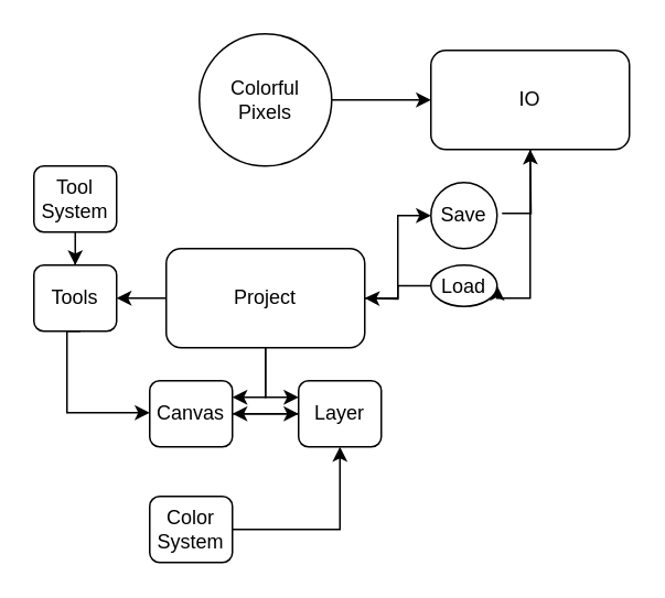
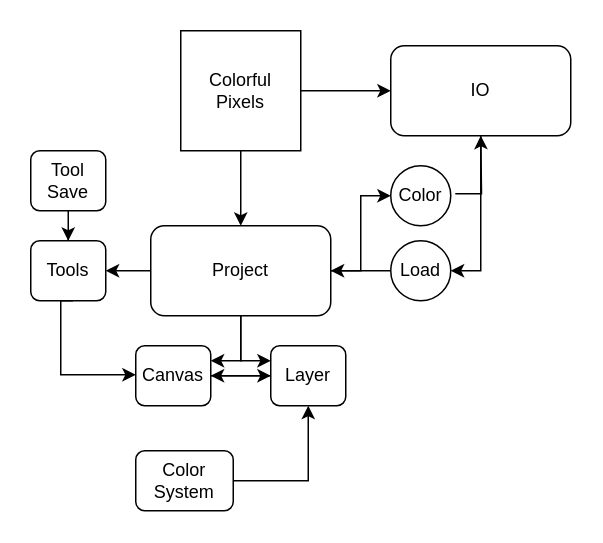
  <mxCell id="0" />
  <mxCell id="1" parent="0" />
+ <mxCell id="2" style="edgeStyle=orthogonalEdgeStyle;rounded=0;orthogonalLoop=1;jettySize=auto;html=1;entryX=0.5;entryY=0;entryDx=0;entryDy=0;" edge="1" parent="1" source="4" target="8"><mxGeometry relative="1" as="geometry" /></mxCell>
  <mxCell id="3" style="edgeStyle=orthogonalEdgeStyle;rounded=0;orthogonalLoop=1;jettySize=auto;html=1;entryX=0;entryY=0.5;entryDx=0;entryDy=0;" edge="1" parent="1" source="4" target="10"><mxGeometry relative="1" as="geometry" /></mxCell>
- <mxCell id="4" value="Colorful&lt;div&gt;Pixels&lt;/div&gt;" style="ellipse;whiteSpace=wrap;html=1;aspect=fixed;" vertex="1" parent="1"><mxGeometry x="120" y="20" width="80" height="80" as="geometry" /></mxCell>
+ <mxCell id="4" value="Colorful&lt;div&gt;Pixels&lt;/div&gt;" style="whiteSpace=wrap;html=1;aspect=fixed;" vertex="1" parent="1"><mxGeometry x="120" y="20" width="80" height="80" as="geometry" /></mxCell>
  <mxCell id="5" style="edgeStyle=orthogonalEdgeStyle;rounded=0;orthogonalLoop=1;jettySize=auto;html=1;entryX=0;entryY=0.5;entryDx=0;entryDy=0;" edge="1" parent="1" source="8" target="12"><mxGeometry relative="1" as="geometry"><Array as="points"><mxPoint x="240" y="180" /><mxPoint x="240" y="130" /></Array></mxGeometry></mxCell>
  <mxCell id="6" style="edgeStyle=orthogonalEdgeStyle;rounded=0;orthogonalLoop=1;jettySize=auto;html=1;entryX=0;entryY=0.25;entryDx=0;entryDy=0;" edge="1" parent="1" source="8" target="18"><mxGeometry relative="1" as="geometry"><mxPoint x="160" y="240" as="targetPoint" /><Array as="points"><mxPoint x="160" y="240" /></Array></mxGeometry></mxCell>
  <mxCell id="7" style="edgeStyle=orthogonalEdgeStyle;rounded=0;orthogonalLoop=1;jettySize=auto;html=1;entryX=1;entryY=0.25;entryDx=0;entryDy=0;" edge="1" parent="1" source="8" target="16"><mxGeometry relative="1" as="geometry"><Array as="points"><mxPoint x="160" y="240" /></Array></mxGeometry></mxCell>
  <mxCell id="8" value="Project" style="rounded=1;whiteSpace=wrap;html=1;" vertex="1" parent="1"><mxGeometry x="100" y="150" width="120" height="60" as="geometry" /></mxCell>
  <mxCell id="9" style="edgeStyle=orthogonalEdgeStyle;rounded=0;orthogonalLoop=1;jettySize=auto;html=1;entryX=1;entryY=0.5;entryDx=0;entryDy=0;" edge="1" parent="1" target="14"><mxGeometry relative="1" as="geometry"><mxPoint x="320" y="90" as="sourcePoint" /><mxPoint x="310" y="180" as="targetPoint" /><Array as="points"><mxPoint x="320" y="180" /></Array></mxGeometry></mxCell>
  <mxCell id="10" value="IO" style="rounded=1;whiteSpace=wrap;html=1;" vertex="1" parent="1"><mxGeometry x="260" y="30" width="120" height="60" as="geometry" /></mxCell>
  <mxCell id="11" style="edgeStyle=orthogonalEdgeStyle;rounded=0;orthogonalLoop=1;jettySize=auto;html=1;exitX=1.075;exitY=0.465;exitDx=0;exitDy=0;exitPerimeter=0;" edge="1" parent="1" source="12"><mxGeometry relative="1" as="geometry"><mxPoint x="320" y="90" as="targetPoint" /><mxPoint x="300" y="130" as="sourcePoint" /></mxGeometry></mxCell>
- <mxCell id="12" value="Save" style="ellipse;whiteSpace=wrap;html=1;aspect=fixed;" vertex="1" parent="1"><mxGeometry x="260" y="110" width="40" height="40" as="geometry" /></mxCell>
+ <mxCell id="12" value="Color" style="ellipse;whiteSpace=wrap;html=1;aspect=fixed;" vertex="1" parent="1"><mxGeometry x="260" y="110" width="40" height="40" as="geometry" /></mxCell>
  <mxCell id="13" style="edgeStyle=orthogonalEdgeStyle;rounded=0;orthogonalLoop=1;jettySize=auto;html=1;" edge="1" parent="1" source="14"><mxGeometry relative="1" as="geometry"><mxPoint x="220" y="180" as="targetPoint" /></mxGeometry></mxCell>
- <mxCell id="14" value="Load" style="ellipse;whiteSpace=wrap;html=1;aspect=fixed;" vertex="1" parent="1"><mxGeometry x="260" y="160" width="40" height="25" as="geometry" /></mxCell>
+ <mxCell id="14" value="Load" style="ellipse;whiteSpace=wrap;html=1;aspect=fixed;" vertex="1" parent="1"><mxGeometry x="260" y="160" width="40" height="40" as="geometry" /></mxCell>
  <mxCell id="15" style="edgeStyle=orthogonalEdgeStyle;rounded=0;orthogonalLoop=1;jettySize=auto;html=1;entryX=0;entryY=0.5;entryDx=0;entryDy=0;" edge="1" parent="1" source="16" target="18"><mxGeometry relative="1" as="geometry" /></mxCell>
  <mxCell id="16" value="Canvas" style="rounded=1;whiteSpace=wrap;html=1;" vertex="1" parent="1"><mxGeometry x="90" y="230" width="50" height="40" as="geometry" /></mxCell>
  <mxCell id="17" style="edgeStyle=orthogonalEdgeStyle;rounded=0;orthogonalLoop=1;jettySize=auto;html=1;entryX=1;entryY=0.5;entryDx=0;entryDy=0;" edge="1" parent="1" source="18" target="16"><mxGeometry relative="1" as="geometry" /></mxCell>
  <mxCell id="18" value="Layer" style="rounded=1;whiteSpace=wrap;html=1;" vertex="1" parent="1"><mxGeometry x="180" y="230" width="50" height="40" as="geometry" /></mxCell>
  <mxCell id="19" style="edgeStyle=orthogonalEdgeStyle;rounded=0;orthogonalLoop=1;jettySize=auto;html=1;entryX=-0.063;entryY=0.483;entryDx=0;entryDy=0;entryPerimeter=0;" edge="1" parent="1"><mxGeometry relative="1" as="geometry"><mxPoint x="90" y="249.32" as="targetPoint" /><mxPoint x="48.15" y="200" as="sourcePoint" /><Array as="points"><mxPoint x="40" y="200" /><mxPoint x="40" y="249" /></Array></mxGeometry></mxCell>
  <mxCell id="20" value="Tools" style="rounded=1;whiteSpace=wrap;html=1;" vertex="1" parent="1"><mxGeometry x="20" y="160" width="50" height="40" as="geometry" /></mxCell>
  <mxCell id="21" style="edgeStyle=orthogonalEdgeStyle;rounded=0;orthogonalLoop=1;jettySize=auto;html=1;entryX=0.5;entryY=0;entryDx=0;entryDy=0;" edge="1" parent="1" source="22" target="20"><mxGeometry relative="1" as="geometry" /></mxCell>
- <mxCell id="22" value="Tool&lt;div&gt;System&lt;/div&gt;" style="rounded=1;whiteSpace=wrap;html=1;" vertex="1" parent="1"><mxGeometry x="20" y="100" width="50" height="40" as="geometry" /></mxCell>
+ <mxCell id="22" value="Tool&lt;div&gt;Save&lt;/div&gt;" style="rounded=1;whiteSpace=wrap;html=1;" vertex="1" parent="1"><mxGeometry x="20" y="100" width="50" height="40" as="geometry" /></mxCell>
  <mxCell id="23" style="edgeStyle=orthogonalEdgeStyle;rounded=0;orthogonalLoop=1;jettySize=auto;html=1;entryX=1.041;entryY=0.483;entryDx=0;entryDy=0;entryPerimeter=0;exitX=0;exitY=0.5;exitDx=0;exitDy=0;" edge="1" parent="1" source="8"><mxGeometry relative="1" as="geometry"><mxPoint x="97.95" y="180" as="sourcePoint" /><mxPoint x="70" y="180.32" as="targetPoint" /></mxGeometry></mxCell>
  <mxCell id="24" style="edgeStyle=orthogonalEdgeStyle;rounded=0;orthogonalLoop=1;jettySize=auto;html=1;" edge="1" parent="1" source="25" target="18"><mxGeometry relative="1" as="geometry" /></mxCell>
- <mxCell id="25" value="Color System" style="rounded=1;whiteSpace=wrap;html=1;" vertex="1" parent="1"><mxGeometry x="90" y="300" width="50" height="40" as="geometry" /></mxCell>
+ <mxCell id="25" value="Color System" style="rounded=1;whiteSpace=wrap;html=1;" vertex="1" parent="1"><mxGeometry x="90" y="300" width="65" height="40" as="geometry" /></mxCell>
